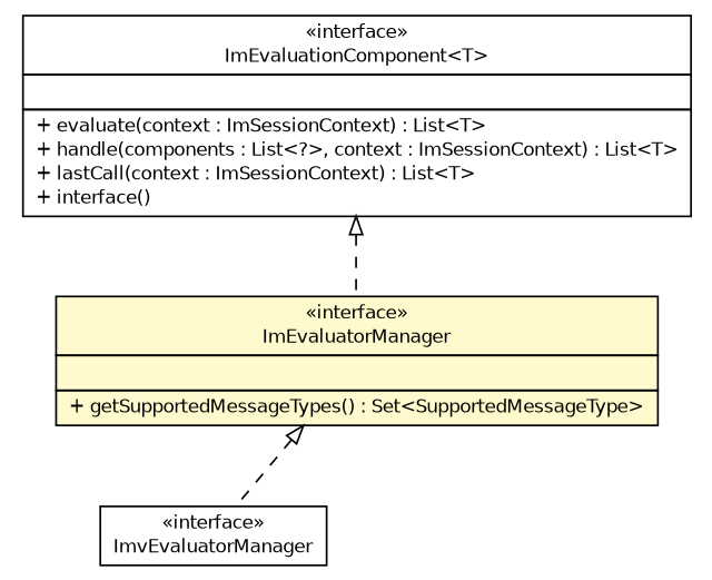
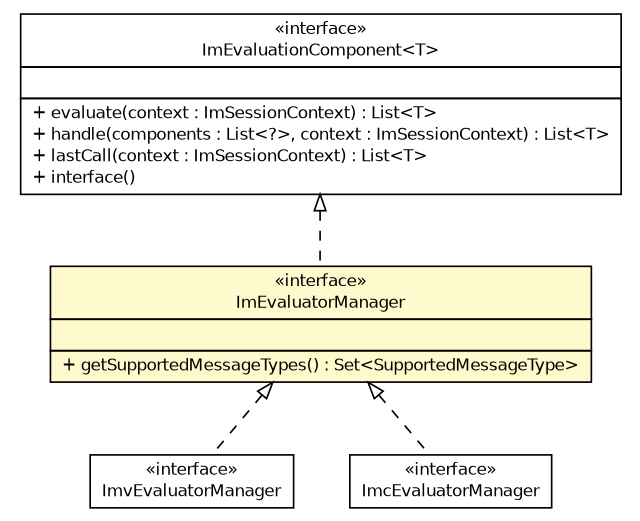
  digraph {
    nodesep=0.25
    ranksep=0.5
    node [fontcolor=black fontname=Helvetica fontsize=10.0 shape=plaintext]
    edge [arrowtail=empty dir=back fontname=Helvetica fontsize=10 headport=p labelfontname=Helvetica labelfontsize=10 style=dashed tailport=p]
    n1 [label=<<table title="de.hsbremen.tc.tnc.im.evaluate.ImvEvaluatorManager" border="0" cellborder="1" cellspacing="0" cellpadding="2" port="p" href="./ImvEvaluatorManager.html"> 		<tr><td><table border="0" cellspacing="0" cellpadding="1"> <tr><td align="center" balign="center"> &#171;interface&#187; </td></tr> <tr><td align="center" balign="center"> ImvEvaluatorManager </td></tr> 		</table></td></tr> 		</table>>]
+   n2 [label=<<table title="de.hsbremen.tc.tnc.im.evaluate.ImcEvaluatorManager" border="0" cellborder="1" cellspacing="0" cellpadding="2" port="p" href="./ImcEvaluatorManager.html"> 		<tr><td><table border="0" cellspacing="0" cellpadding="1"> <tr><td align="center" balign="center"> &#171;interface&#187; </td></tr> <tr><td align="center" balign="center"> ImcEvaluatorManager </td></tr> 		</table></td></tr> 		</table>>]
    n3 [label=<<table title="de.hsbremen.tc.tnc.im.evaluate.ImEvaluatorManager" border="0" cellborder="1" cellspacing="0" cellpadding="2" port="p" bgcolor="lemonChiffon" href="./ImEvaluatorManager.html"> 		<tr><td><table border="0" cellspacing="0" cellpadding="1"> <tr><td align="center" balign="center"> &#171;interface&#187; </td></tr> <tr><td align="center" balign="center"> ImEvaluatorManager </td></tr> 		</table></td></tr> 		<tr><td><table border="0" cellspacing="0" cellpadding="1"> <tr><td align="left" balign="left">  </td></tr> 		</table></td></tr> 		<tr><td><table border="0" cellspacing="0" cellpadding="1"> <tr><td align="left" balign="left"> + getSupportedMessageTypes() : Set&lt;SupportedMessageType&gt; </td></tr> 		</table></td></tr> 		</table>>]
    n4 [label=<<table title="de.hsbremen.tc.tnc.im.evaluate.ImEvaluationComponent" border="0" cellborder="1" cellspacing="0" cellpadding="2" port="p" href="./ImEvaluationComponent.html"> 		<tr><td><table border="0" cellspacing="0" cellpadding="1"> <tr><td align="center" balign="center"> &#171;interface&#187; </td></tr> <tr><td align="center" balign="center"> ImEvaluationComponent&lt;T&gt; </td></tr> 		</table></td></tr> 		<tr><td><table border="0" cellspacing="0" cellpadding="1"> <tr><td align="left" balign="left">  </td></tr> 		</table></td></tr> 		<tr><td><table border="0" cellspacing="0" cellpadding="1"> <tr><td align="left" balign="left"> + evaluate(context : ImSessionContext) : List&lt;T&gt; </td></tr> <tr><td align="left" balign="left"> + handle(components : List&lt;?&gt;, context : ImSessionContext) : List&lt;T&gt; </td></tr> <tr><td align="left" balign="left"> + lastCall(context : ImSessionContext) : List&lt;T&gt; </td></tr> <tr><td align="left" balign="left"> + interface() </td></tr> 		</table></td></tr> 		</table>>]
    n3 -> n1
+   n3 -> n2
    n4 -> n3
  }
